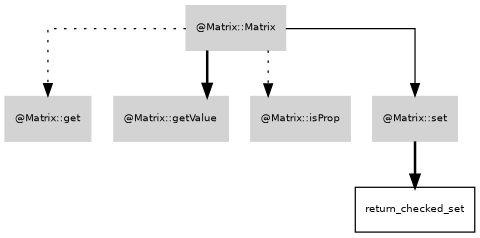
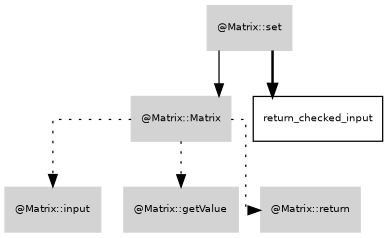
  digraph {
    fontname="Bitstream Vera Sans"
    fontsize=8
    rankdir=TB
    splines=ortho
    node [color=lightgrey fontname="Bitstream Vera Sans" fontsize=8 shape=record style=filled]
    edge [fontname="Bitstream Vera Sans" fontsize=8 style=dotted]
    "@Matrix::Matrix"
-   "@Matrix::get"
+   "@Matrix::get" [label="@Matrix::input"]
    "@Matrix::getValue"
-   "@Matrix::isProp"
+   "@Matrix::isProp" [label="@Matrix::return"]
    "@Matrix::set"
-   return_checked_input [label=return_checked_set color="" style=""]
+   return_checked_input [color="" style=""]
    subgraph sub_1 {
      label="@Matrix"
      style=filled
      "@Matrix::Matrix"
      "@Matrix::get"
      "@Matrix::getValue"
      "@Matrix::isProp"
      "@Matrix::set"
    }
    "@Matrix::Matrix" -> "@Matrix::get"
-   "@Matrix::Matrix" -> "@Matrix::getValue" [style=bold]
+   "@Matrix::Matrix" -> "@Matrix::getValue"
    "@Matrix::Matrix" -> "@Matrix::isProp"
-   "@Matrix::Matrix" -> "@Matrix::set" [style=solid]
+   "@Matrix::set" -> "@Matrix::Matrix" [style=solid]
    "@Matrix::set" -> return_checked_input [style=bold]
  }
